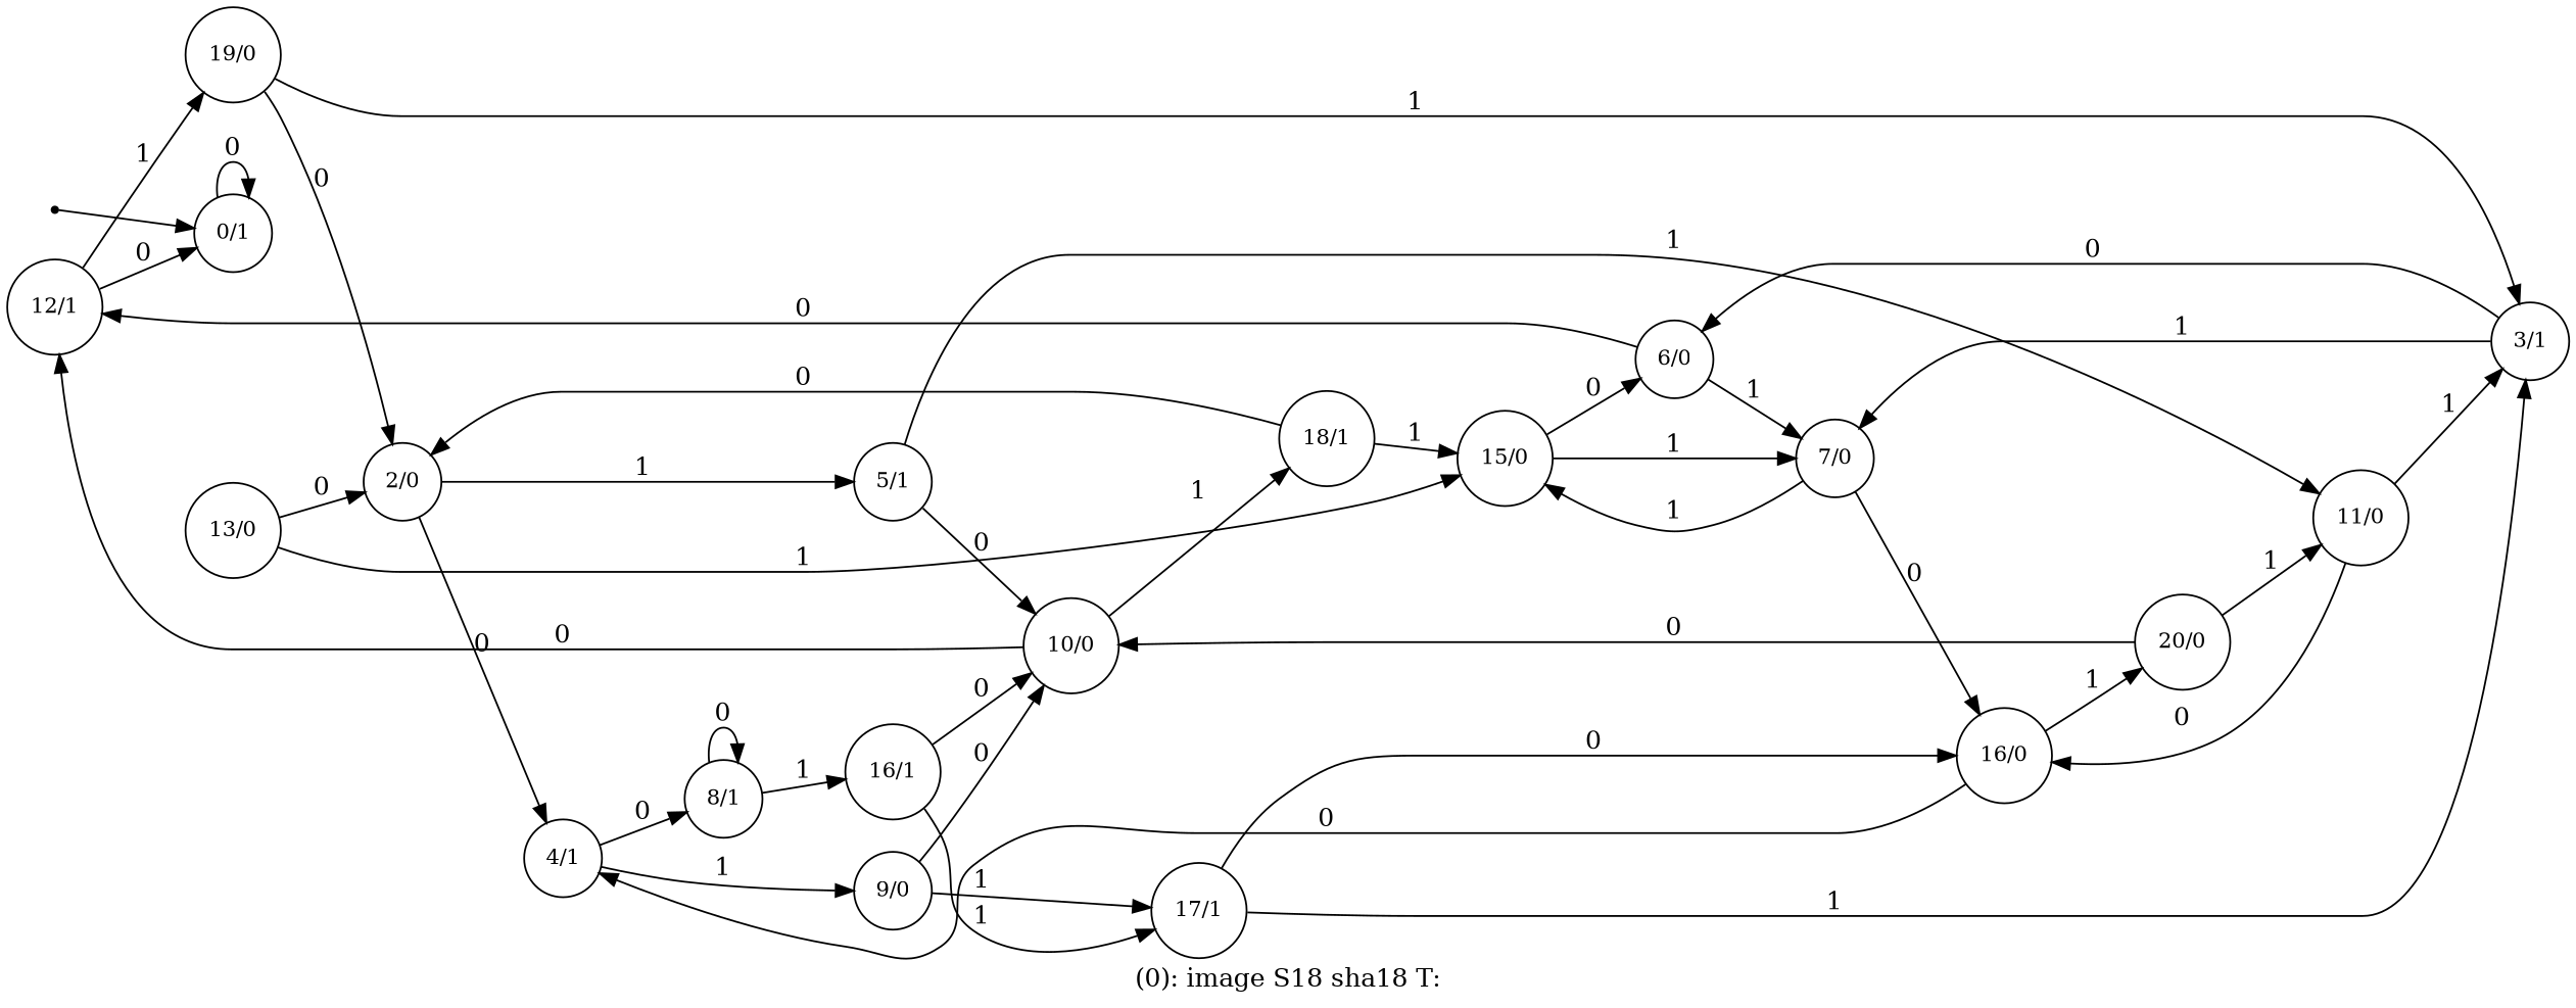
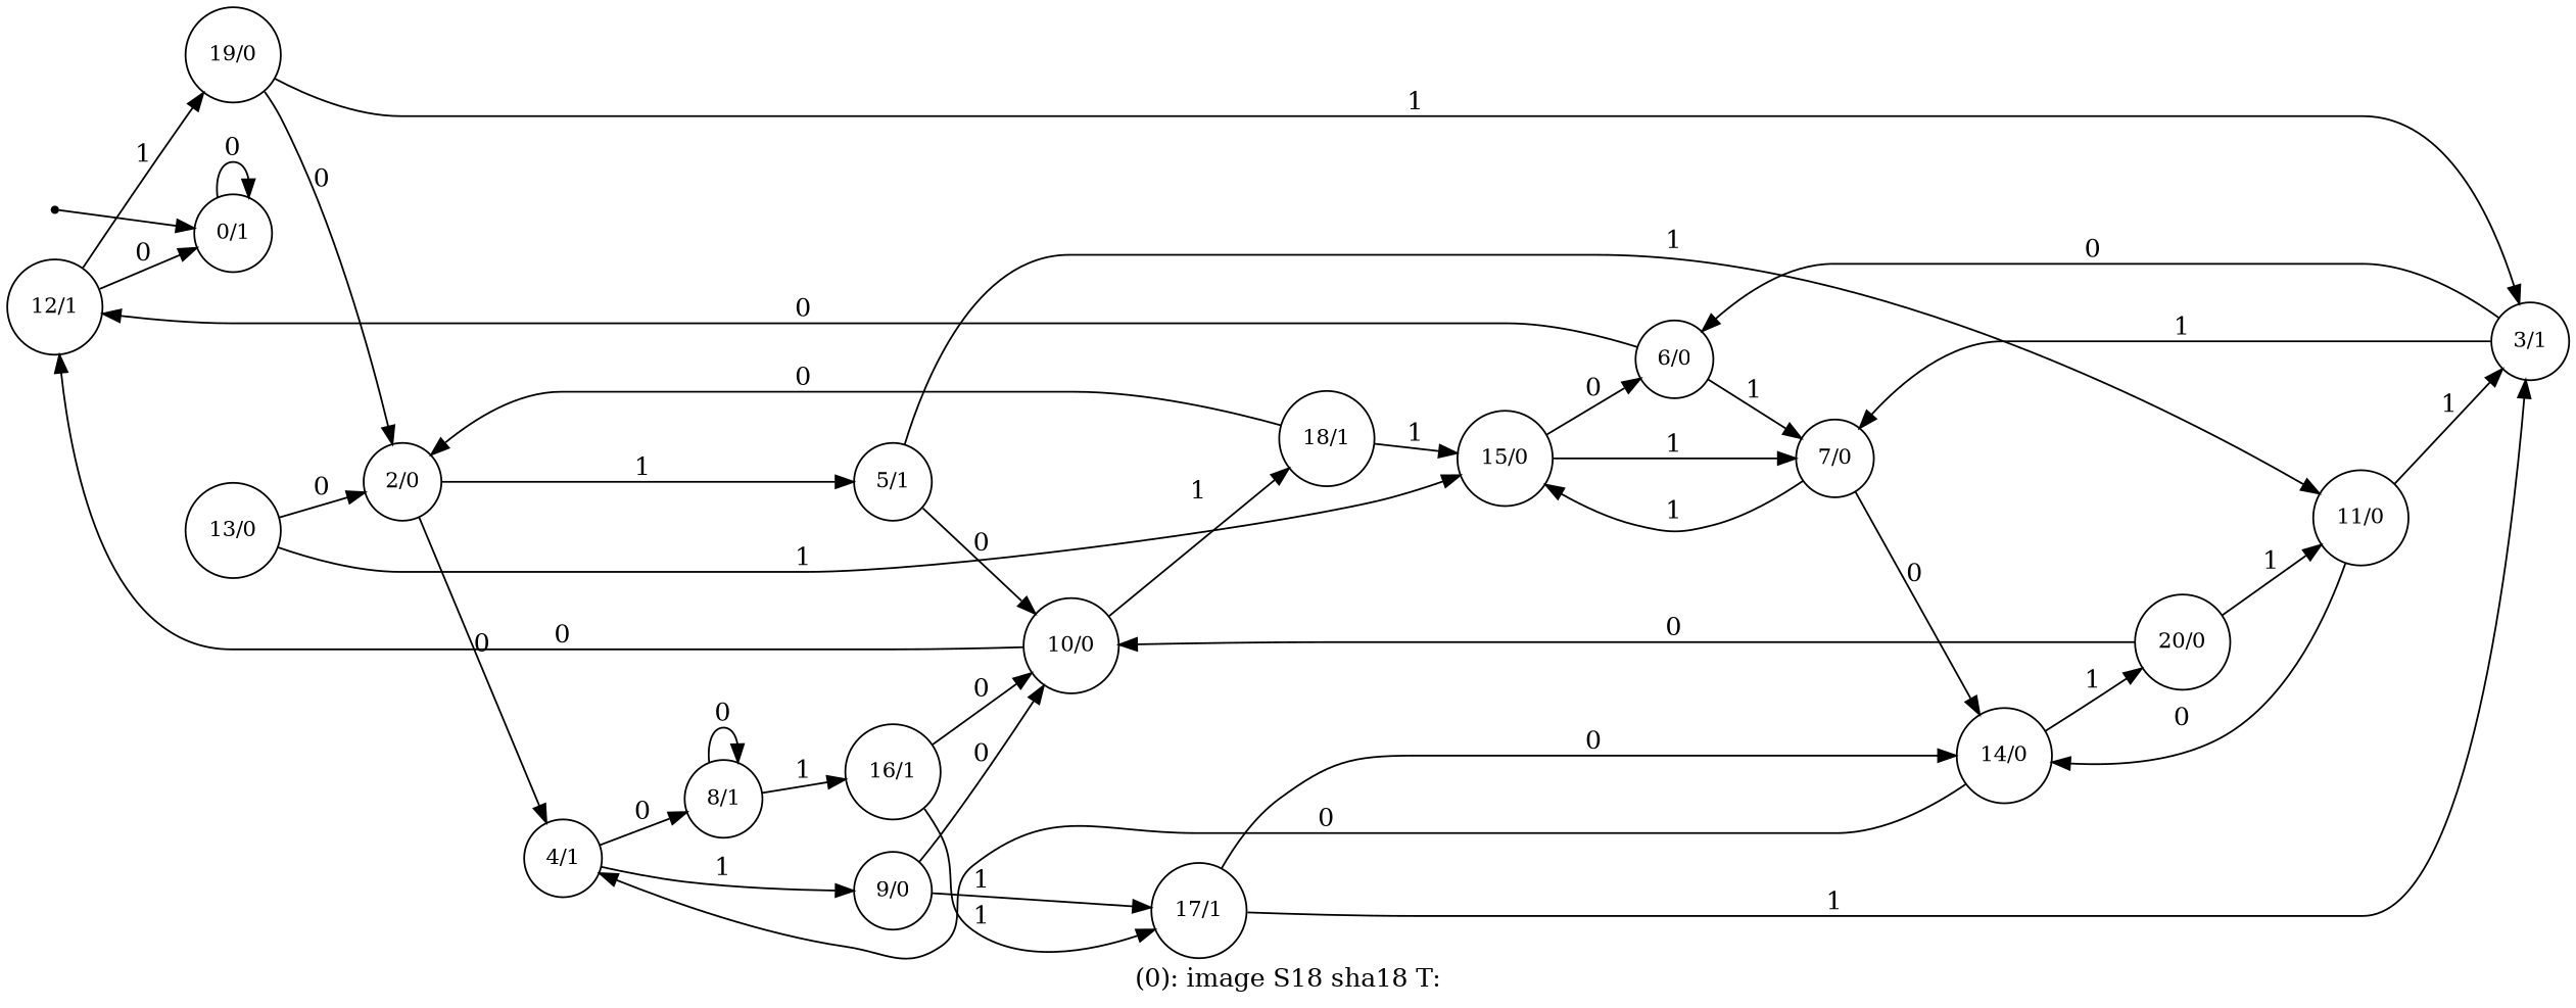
  digraph {
    label="(0): image S18 sha18 T:"
    rankdir=LR
    node [fontsize=12 shape=circle]
    n1 [label="0/1"]
    n2 [label="2/0"]
    n3 [label="4/1"]
    n4 [label="5/1"]
    n5 [label="3/1"]
    n6 [label="6/0"]
    n7 [label="7/0"]
    n8 [label="8/1"]
    n9 [label="9/0"]
    n10 [label="10/0"]
    n11 [label="11/0"]
    n12 [label="12/1"]
-   n13 [label="16/0"]
+   n13 [label="14/0"]
    n14 [label="15/0"]
    n15 [label="16/1"]
    n16 [label="17/1"]
    n17 [label="18/1"]
    n18 [label="19/0"]
    n19 [label="13/0"]
    n20 [label="20/0"]
    n21 [label="20/0" shape=point]
    n1 -> n1 [label=0]
    n2 -> n3 [label=0]
    n2 -> n4 [label=1]
    n3 -> n8 [label=0]
    n3 -> n9 [label=1]
    n4 -> n10 [label=0]
    n4 -> n11 [label=1]
    n5 -> n6 [label=0]
    n5 -> n7 [label=1]
    n6 -> n7 [label=1]
    n6 -> n12 [label=0]
    n7 -> n13 [label=0]
    n7 -> n14 [label=1]
    n8 -> n8 [label=0]
    n8 -> n15 [label=1]
    n9 -> n10 [label=0]
    n9 -> n16 [label=1]
    n10 -> n12 [label=0]
    n10 -> n17 [label=1]
    n11 -> n5 [label=1]
    n11 -> n13 [label=0]
    n12 -> n1 [label=0]
    n12 -> n18 [label=1]
    n13 -> n3 [label=0]
    n13 -> n20 [label=1]
    n14 -> n6 [label=0]
    n14 -> n7 [label=1]
    n15 -> n10 [label=0]
    n15 -> n16 [label=1]
    n16 -> n5 [label=1]
    n16 -> n13 [label=0]
    n17 -> n2 [label=0]
    n17 -> n14 [label=1]
    n18 -> n2 [label=0]
    n18 -> n5 [label=1]
    n19 -> n2 [label=0]
    n19 -> n14 [label=1]
    n20 -> n10 [label=0]
    n20 -> n11 [label=1]
    n21 -> n1
  }
